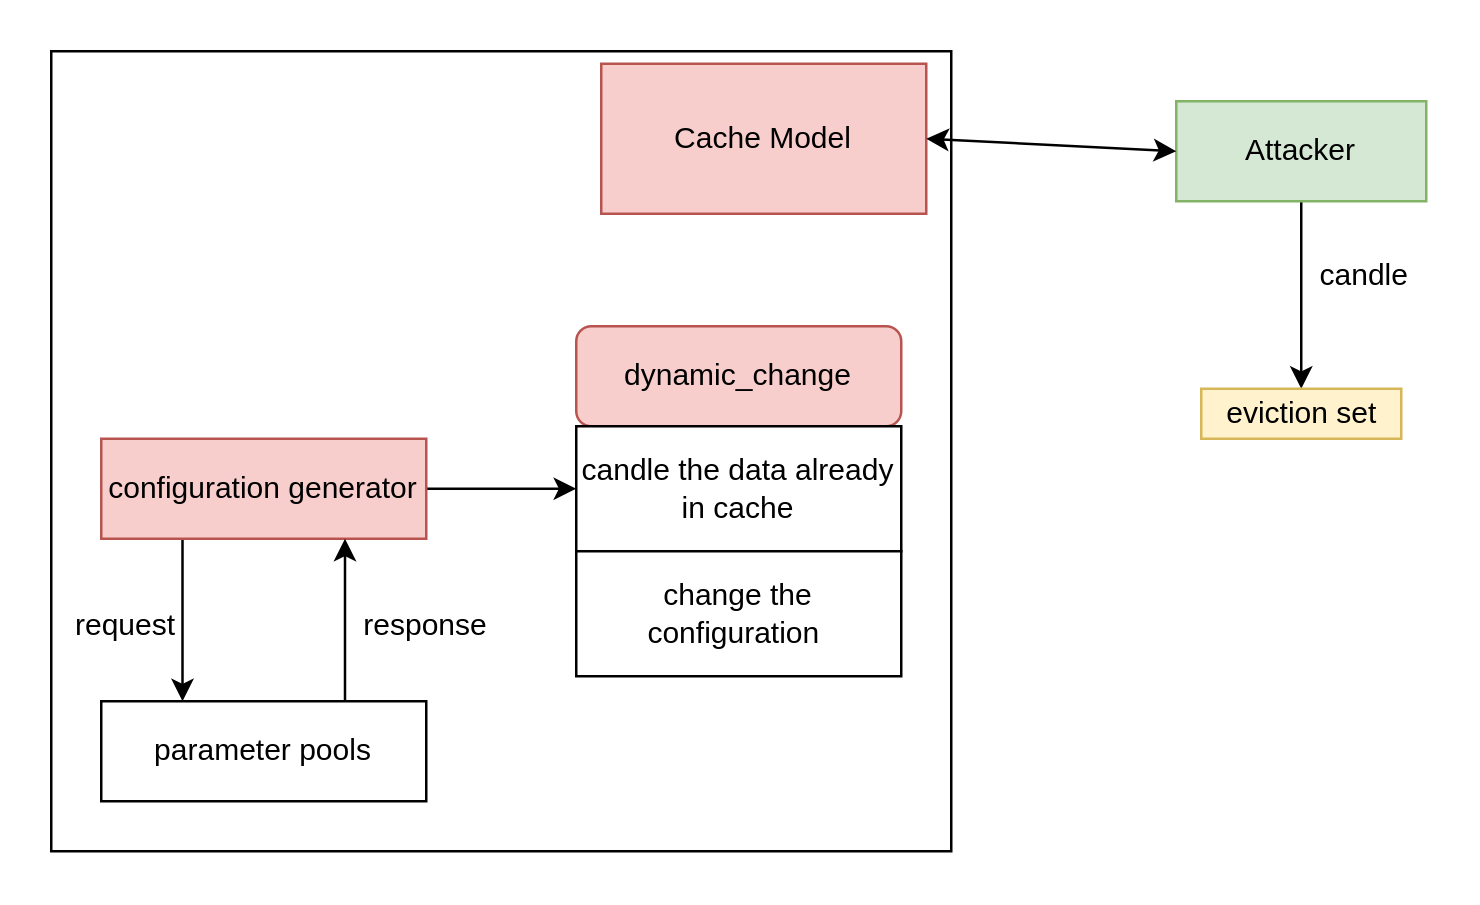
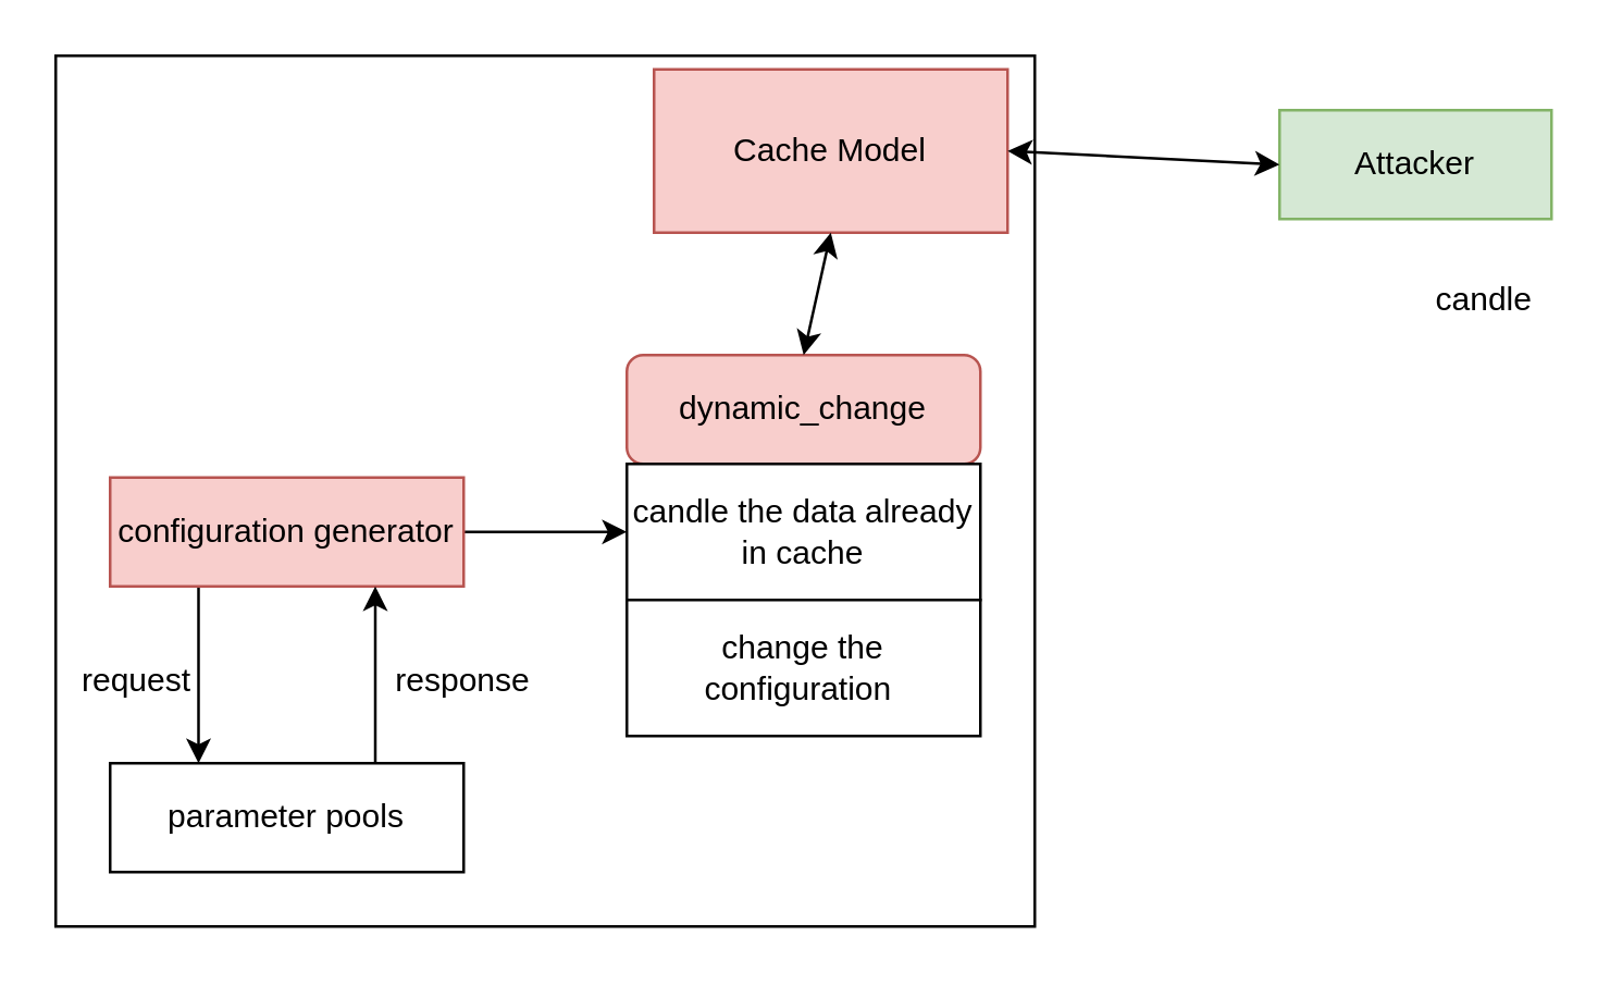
  <mxCell id="0" />
  <mxCell id="1" parent="0" />
  <mxCell id="2" value="" style="rounded=0;whiteSpace=wrap;html=1;fontStyle=1" vertex="1" parent="1"><mxGeometry x="20" y="20" width="360" height="320" as="geometry" /></mxCell>
  <mxCell id="3" style="edgeStyle=orthogonalEdgeStyle;rounded=0;orthogonalLoop=1;jettySize=auto;html=1;entryX=0;entryY=0.5;entryDx=0;entryDy=0;" edge="1" parent="1" source="5" target="8"><mxGeometry relative="1" as="geometry" /></mxCell>
  <mxCell id="4" style="edgeStyle=orthogonalEdgeStyle;rounded=0;orthogonalLoop=1;jettySize=auto;html=1;exitX=0.25;exitY=1;exitDx=0;exitDy=0;entryX=0.25;entryY=0;entryDx=0;entryDy=0;" edge="1" parent="1" source="5" target="11"><mxGeometry relative="1" as="geometry" /></mxCell>
  <mxCell id="5" value="configuration generator" style="rounded=0;whiteSpace=wrap;html=1;fillColor=#f8cecc;strokeColor=#b85450;" vertex="1" parent="1"><mxGeometry x="40" y="175" width="130" height="40" as="geometry" /></mxCell>
  <mxCell id="6" value="" style="group" vertex="1" connectable="0" parent="1"><mxGeometry x="230" y="130" width="130" height="140" as="geometry" /></mxCell>
  <mxCell id="7" value="dynamic_change" style="whiteSpace=wrap;html=1;fillColor=#f8cecc;strokeColor=#b85450;rounded=1;" vertex="1" parent="6"><mxGeometry width="130" height="40" as="geometry" /></mxCell>
  <mxCell id="8" value="candle the data already in cache" style="rounded=0;whiteSpace=wrap;html=1;" vertex="1" parent="6"><mxGeometry y="40" width="130" height="50" as="geometry" /></mxCell>
  <mxCell id="9" value="change the configuration&amp;nbsp;" style="rounded=0;whiteSpace=wrap;html=1;" vertex="1" parent="6"><mxGeometry y="90" width="130" height="50" as="geometry" /></mxCell>
  <mxCell id="10" style="edgeStyle=orthogonalEdgeStyle;rounded=0;orthogonalLoop=1;jettySize=auto;html=1;exitX=0.75;exitY=0;exitDx=0;exitDy=0;entryX=0.75;entryY=1;entryDx=0;entryDy=0;" edge="1" parent="1" source="11" target="5"><mxGeometry relative="1" as="geometry" /></mxCell>
  <mxCell id="11" value="parameter pools" style="rounded=0;whiteSpace=wrap;html=1;" vertex="1" parent="1"><mxGeometry x="40" y="280" width="130" height="40" as="geometry" /></mxCell>
  <mxCell id="12" value="request" style="text;html=1;strokeColor=none;fillColor=none;align=center;verticalAlign=middle;whiteSpace=wrap;rounded=0;" vertex="1" parent="1"><mxGeometry x="30" y="240" width="40" height="20" as="geometry" /></mxCell>
  <mxCell id="13" value="response" style="text;html=1;strokeColor=none;fillColor=none;align=center;verticalAlign=middle;whiteSpace=wrap;rounded=0;" vertex="1" parent="1"><mxGeometry x="150" y="240" width="40" height="20" as="geometry" /></mxCell>
  <mxCell id="14" value="Cache Model" style="rounded=0;whiteSpace=wrap;html=1;fillColor=#f8cecc;strokeColor=#b85450;" vertex="1" parent="1"><mxGeometry x="240" y="25" width="130" height="60" as="geometry" /></mxCell>
- <mxCell id="16" style="edgeStyle=orthogonalEdgeStyle;rounded=0;orthogonalLoop=1;jettySize=auto;html=1;" edge="1" parent="1" source="17" target="19"><mxGeometry relative="1" as="geometry" /></mxCell>
+ <mxCell id="15" value="" style="endArrow=classic;startArrow=classic;html=1;exitX=0.5;exitY=0;exitDx=0;exitDy=0;entryX=0.5;entryY=1;entryDx=0;entryDy=0;" edge="1" parent="1" source="7" target="14"><mxGeometry width="50" height="50" relative="1" as="geometry"><mxPoint x="310" y="160" as="sourcePoint" /><mxPoint x="300" y="70" as="targetPoint" /></mxGeometry></mxCell>
  <mxCell id="17" value="Attacker" style="rounded=0;whiteSpace=wrap;html=1;fillColor=#d5e8d4;strokeColor=#82b366;" vertex="1" parent="1"><mxGeometry x="470" y="40" width="100" height="40" as="geometry" /></mxCell>
  <mxCell id="18" value="" style="endArrow=classic;startArrow=classic;html=1;entryX=0;entryY=0.5;entryDx=0;entryDy=0;exitX=1;exitY=0.5;exitDx=0;exitDy=0;" edge="1" parent="1" source="14" target="17"><mxGeometry width="50" height="50" relative="1" as="geometry"><mxPoint x="400" y="60" as="sourcePoint" /><mxPoint x="450" y="10" as="targetPoint" /></mxGeometry></mxCell>
- <mxCell id="19" value="eviction set" style="text;html=1;align=center;verticalAlign=middle;resizable=0;points=[];autosize=1;fillColor=#fff2cc;strokeColor=#d6b656;" vertex="1" parent="1"><mxGeometry x="480" y="155" width="80" height="20" as="geometry" /></mxCell>
  <mxCell id="20" value="candle" style="text;html=1;align=center;verticalAlign=middle;resizable=0;points=[];autosize=1;" vertex="1" parent="1"><mxGeometry x="520" y="100" width="50" height="20" as="geometry" /></mxCell>
